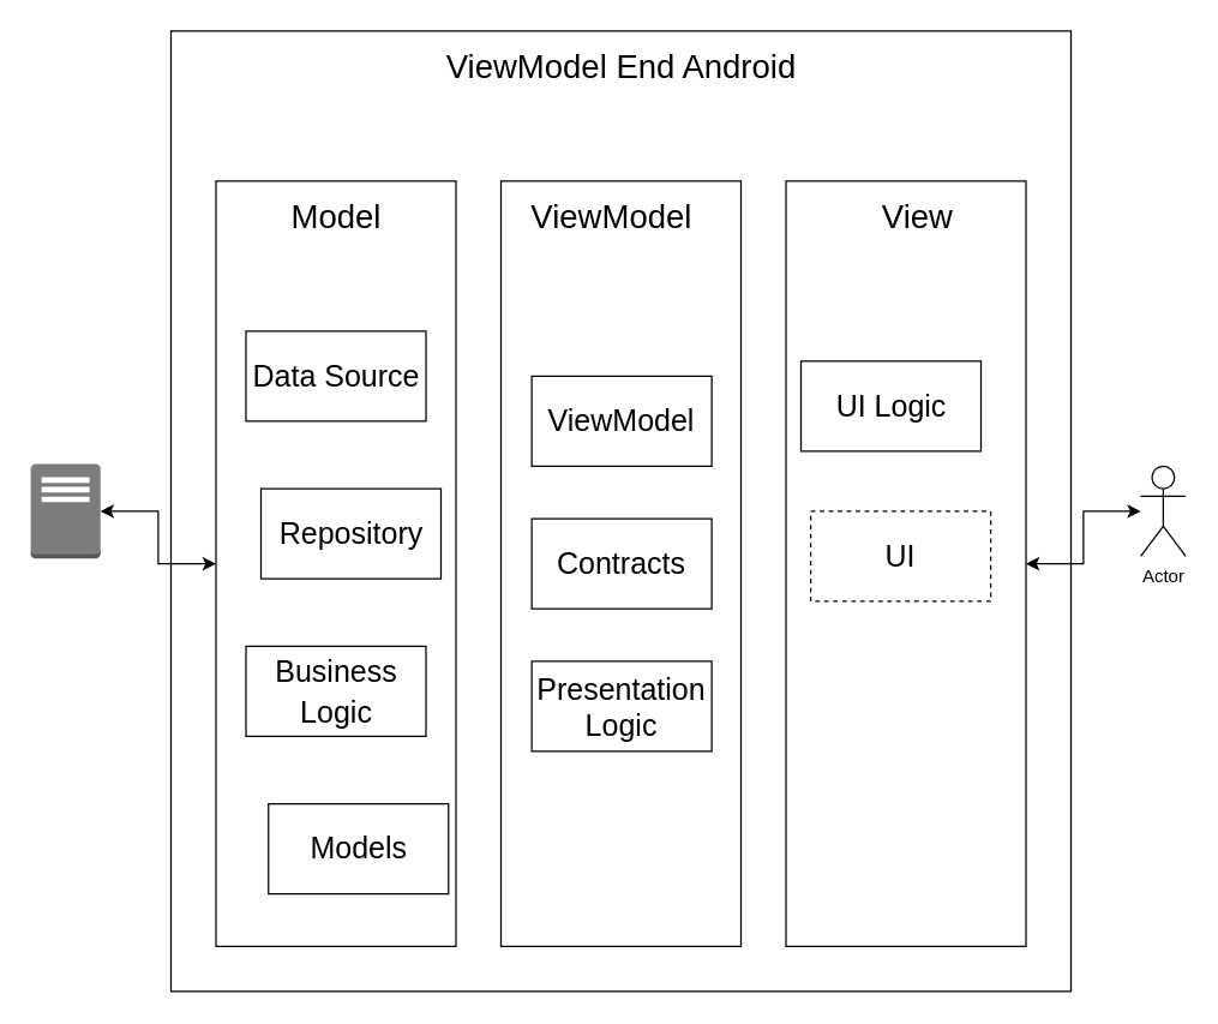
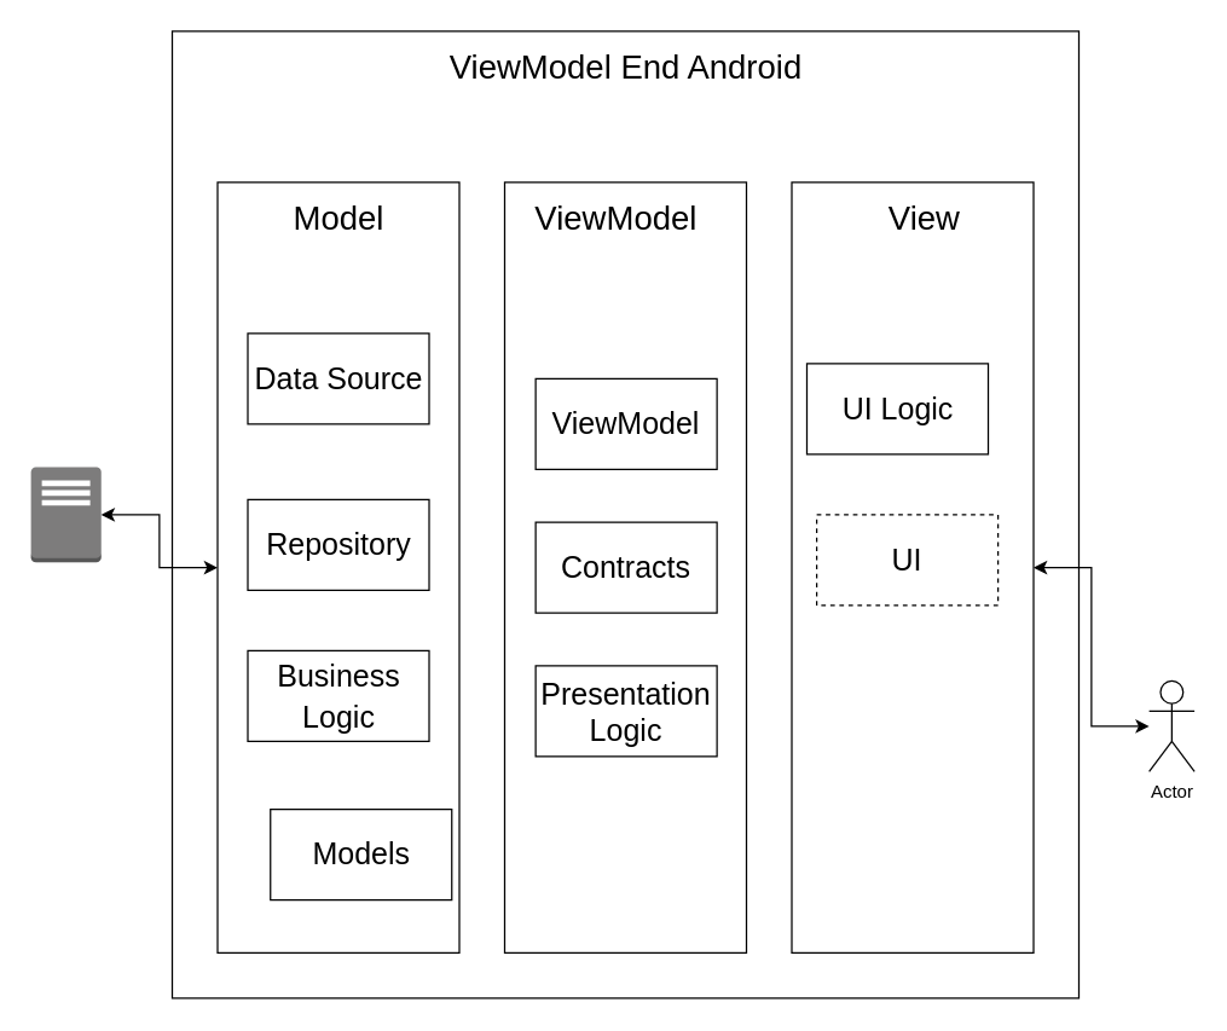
  <mxCell id="0" />
  <mxCell id="1" parent="0" />
  <mxCell id="2" value="" style="group" vertex="1" connectable="0" parent="1"><mxGeometry x="113.5" y="20" width="600" height="640" as="geometry" /></mxCell>
  <mxCell id="3" value="" style="rounded=0;whiteSpace=wrap;html=1;" vertex="1" parent="2"><mxGeometry width="600" height="640" as="geometry" /></mxCell>
  <mxCell id="4" value="&lt;font style=&quot;font-size: 22px;&quot;&gt;ViewModel End Android&lt;/font&gt;" style="text;html=1;strokeColor=none;fillColor=none;align=center;verticalAlign=middle;whiteSpace=wrap;rounded=0;" vertex="1" parent="2"><mxGeometry x="80" y="10" width="440" height="30" as="geometry" /></mxCell>
  <mxCell id="5" value="" style="group" vertex="1" connectable="0" parent="2"><mxGeometry x="220" y="100" width="160" height="510" as="geometry" /></mxCell>
  <mxCell id="6" value="" style="rounded=0;whiteSpace=wrap;html=1;fontSize=22;" vertex="1" parent="5"><mxGeometry width="160" height="510" as="geometry" /></mxCell>
  <mxCell id="7" value="&lt;font style=&quot;font-size: 22px;&quot;&gt;ViewModel&lt;/font&gt;" style="text;html=1;strokeColor=none;fillColor=none;align=center;verticalAlign=middle;whiteSpace=wrap;rounded=0;" vertex="1" parent="5"><mxGeometry x="16" y="10" width="115" height="30" as="geometry" /></mxCell>
  <mxCell id="8" value="&lt;font style=&quot;font-size: 20px;&quot;&gt;Contracts&lt;/font&gt;" style="rounded=0;whiteSpace=wrap;html=1;fontSize=22;" vertex="1" parent="5"><mxGeometry x="20.5" y="225" width="120" height="60" as="geometry" /></mxCell>
  <mxCell id="9" value="&lt;font style=&quot;font-size: 20px;&quot;&gt;ViewModel&lt;/font&gt;" style="rounded=0;whiteSpace=wrap;html=1;fontSize=22;" vertex="1" parent="5"><mxGeometry x="20.5" y="130" width="120" height="60" as="geometry" /></mxCell>
  <mxCell id="10" value="Presentation Logic" style="rounded=0;whiteSpace=wrap;html=1;fontSize=20;" vertex="1" parent="5"><mxGeometry x="20.5" y="320" width="120" height="60" as="geometry" /></mxCell>
  <mxCell id="11" value="" style="group" vertex="1" connectable="0" parent="2"><mxGeometry x="410" y="100" width="160" height="510" as="geometry" /></mxCell>
  <mxCell id="12" value="" style="rounded=0;whiteSpace=wrap;html=1;fontSize=22;" vertex="1" parent="11"><mxGeometry width="160" height="510" as="geometry" /></mxCell>
  <mxCell id="13" value="&lt;font style=&quot;font-size: 22px;&quot;&gt;View&lt;/font&gt;" style="text;html=1;strokeColor=none;fillColor=none;align=center;verticalAlign=middle;whiteSpace=wrap;rounded=0;" vertex="1" parent="11"><mxGeometry x="30" y="10" width="115" height="30" as="geometry" /></mxCell>
  <mxCell id="14" value="&lt;font style=&quot;font-size: 20px;&quot;&gt;UI Logic&lt;/font&gt;" style="rounded=0;whiteSpace=wrap;html=1;fontSize=22;" vertex="1" parent="11"><mxGeometry x="10" y="120" width="120" height="60" as="geometry" /></mxCell>
  <mxCell id="15" value="&lt;font style=&quot;font-size: 20px;&quot;&gt;UI&lt;/font&gt;" style="rounded=0;whiteSpace=wrap;html=1;fontSize=22;dashed=1;" vertex="1" parent="11"><mxGeometry x="16.5" y="220" width="120" height="60" as="geometry" /></mxCell>
  <mxCell id="16" value="" style="group" vertex="1" connectable="0" parent="2"><mxGeometry x="30" y="100" width="160" height="510" as="geometry" /></mxCell>
  <mxCell id="17" value="" style="rounded=0;whiteSpace=wrap;html=1;fontSize=22;" vertex="1" parent="16"><mxGeometry width="160" height="510" as="geometry" /></mxCell>
  <mxCell id="18" value="&lt;font style=&quot;font-size: 22px;&quot;&gt;Model&lt;/font&gt;" style="text;html=1;strokeColor=none;fillColor=none;align=center;verticalAlign=middle;whiteSpace=wrap;rounded=0;" vertex="1" parent="16"><mxGeometry x="35" y="10" width="90" height="30" as="geometry" /></mxCell>
- <mxCell id="19" value="&lt;font style=&quot;font-size: 20px;&quot;&gt;Repository&lt;/font&gt;" style="rounded=0;whiteSpace=wrap;html=1;fontSize=22;" vertex="1" parent="16"><mxGeometry x="30" y="205" width="120" height="60" as="geometry" /></mxCell>
+ <mxCell id="19" value="&lt;font style=&quot;font-size: 20px;&quot;&gt;Repository&lt;/font&gt;" style="rounded=0;whiteSpace=wrap;html=1;fontSize=22;" vertex="1" parent="16"><mxGeometry x="20" y="210" width="120" height="60" as="geometry" /></mxCell>
  <mxCell id="20" value="&lt;font style=&quot;font-size: 20px;&quot;&gt;Data Source&lt;/font&gt;" style="rounded=0;whiteSpace=wrap;html=1;fontSize=22;" vertex="1" parent="16"><mxGeometry x="20" y="100" width="120" height="60" as="geometry" /></mxCell>
  <mxCell id="21" value="&lt;font style=&quot;font-size: 20px;&quot;&gt;Business Logic&lt;/font&gt;" style="rounded=0;whiteSpace=wrap;html=1;fontSize=22;" vertex="1" parent="16"><mxGeometry x="20" y="310" width="120" height="60" as="geometry" /></mxCell>
  <mxCell id="22" value="&lt;font style=&quot;font-size: 20px;&quot;&gt;Models&lt;/font&gt;" style="rounded=0;whiteSpace=wrap;html=1;fontSize=22;" vertex="1" parent="16"><mxGeometry x="35" y="415" width="120" height="60" as="geometry" /></mxCell>
  <mxCell id="23" style="edgeStyle=orthogonalEdgeStyle;rounded=0;orthogonalLoop=1;jettySize=auto;html=1;fontSize=22;startArrow=classic;startFill=1;" edge="1" parent="1" source="24" target="12"><mxGeometry relative="1" as="geometry" /></mxCell>
- <mxCell id="24" value="Actor" style="shape=umlActor;verticalLabelPosition=bottom;verticalAlign=top;html=1;outlineConnect=0;" vertex="1" parent="1"><mxGeometry x="760" y="310" width="30" height="60" as="geometry" /></mxCell>
+ <mxCell id="24" value="Actor" style="shape=umlActor;verticalLabelPosition=bottom;verticalAlign=top;html=1;outlineConnect=0;" vertex="1" parent="1"><mxGeometry x="760" y="450" width="30" height="60" as="geometry" /></mxCell>
  <mxCell id="25" value="" style="outlineConnect=0;dashed=0;verticalLabelPosition=bottom;verticalAlign=top;align=center;html=1;shape=mxgraph.aws3.traditional_server;fillColor=#7D7C7C;gradientColor=none;" vertex="1" parent="1"><mxGeometry x="20" y="308.5" width="46.5" height="63" as="geometry" /></mxCell>
  <mxCell id="26" style="edgeStyle=orthogonalEdgeStyle;rounded=0;orthogonalLoop=1;jettySize=auto;html=1;fontSize=22;startArrow=classic;startFill=1;" edge="1" parent="1" source="17" target="25"><mxGeometry relative="1" as="geometry" /></mxCell>
